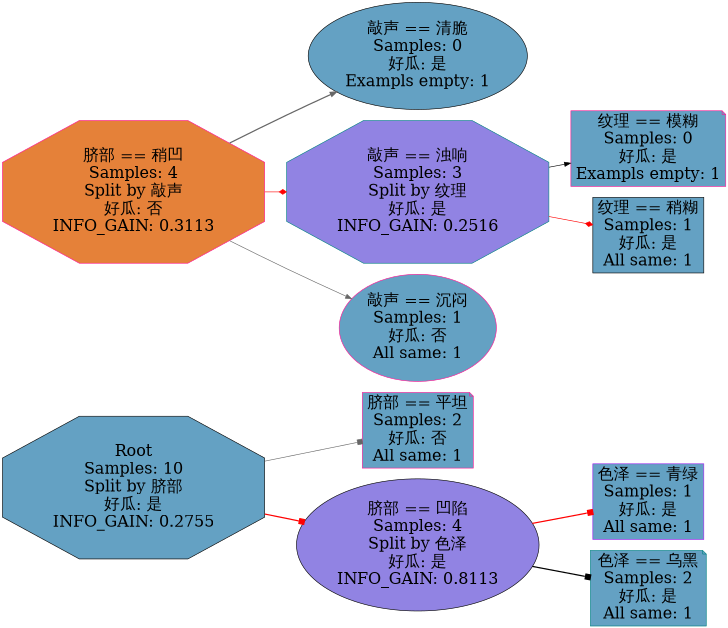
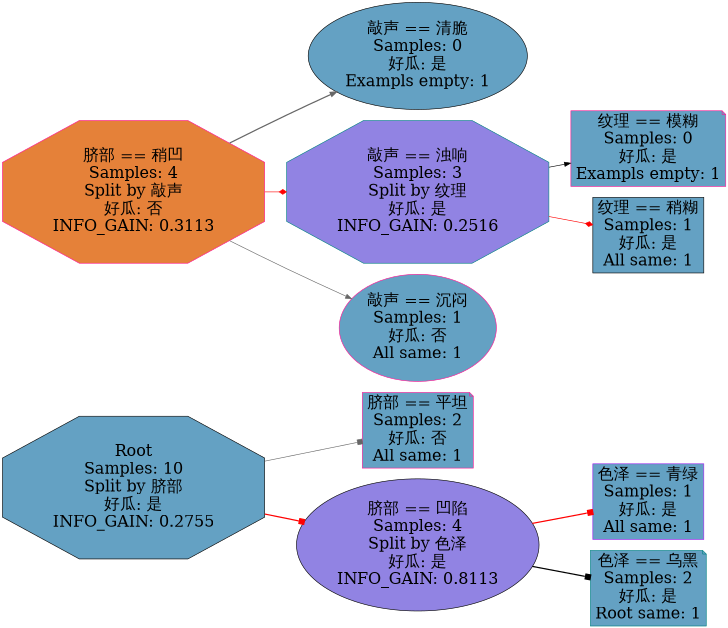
  digraph {
    fontname="DejaVu Serif"
    rankdir=LR
    node [color=black fillcolor="#64a1c3" fontname="DejaVu Serif" fontsize=26 shape=octagon style=filled]
    edge [arrowhead=box color=red fontname="DejaVu Serif" fontsize=26 style=solid]
    n1 [label="Root\nSamples: 10\nSplit by 脐部\n好瓜: 是\nINFO_GAIN: 0.2755"]
    n2 [color=deeppink label="脐部 == 平坦\nSamples: 2\n好瓜: 否\nAll same: 1" shape=note]
    n3 [fillcolor="#9183e3" label="脐部 == 凹陷\nSamples: 4\nSplit by 色泽\n好瓜: 是\nINFO_GAIN: 0.8113" shape=ellipse]
    n4 [color=purple label="色泽 == 青绿\nSamples: 1\n好瓜: 是\nAll same: 1" shape=box]
-   n5 [color=teal label="色泽 == 乌黑\nSamples: 2\n好瓜: 是\nAll same: 1" shape=note]
+   n5 [color=teal label="色泽 == 乌黑\nSamples: 2\n好瓜: 是\nRoot same: 1" shape=note]
    n6 [color=deeppink fillcolor="#e58139" label="脐部 == 稍凹\nSamples: 4\nSplit by 敲声\n好瓜: 否\nINFO_GAIN: 0.3113"]
    n7 [label="敲声 == 清脆\nSamples: 0\n好瓜: 是\nExampls empty: 1" shape=ellipse]
    n8 [color=teal fillcolor="#9183e3" label="敲声 == 浊响\nSamples: 3\nSplit by 纹理\n好瓜: 是\nINFO_GAIN: 0.2516"]
    n9 [color=deeppink label="敲声 == 沉闷\nSamples: 1\n好瓜: 否\nAll same: 1" shape=ellipse]
    n10 [color=deeppink label="纹理 == 模糊\nSamples: 0\n好瓜: 是\nExampls empty: 1" shape=note]
    n11 [label="纹理 == 稍糊\nSamples: 1\n好瓜: 是\nAll same: 1" shape=box]
    n1 -> n2 [color=gray40]
    n1 -> n3 [style=bold]
    n3 -> n4 [style=bold]
    n3 -> n5 [color=black style=bold]
    n6 -> n7 [arrowhead=normal color=gray40 style=bold]
    n6 -> n8 [arrowhead=diamond]
    n6 -> n9 [arrowhead=normal color=gray40]
    n8 -> n10 [arrowhead=normal color=black]
    n8 -> n11 [arrowhead=diamond]
  }
